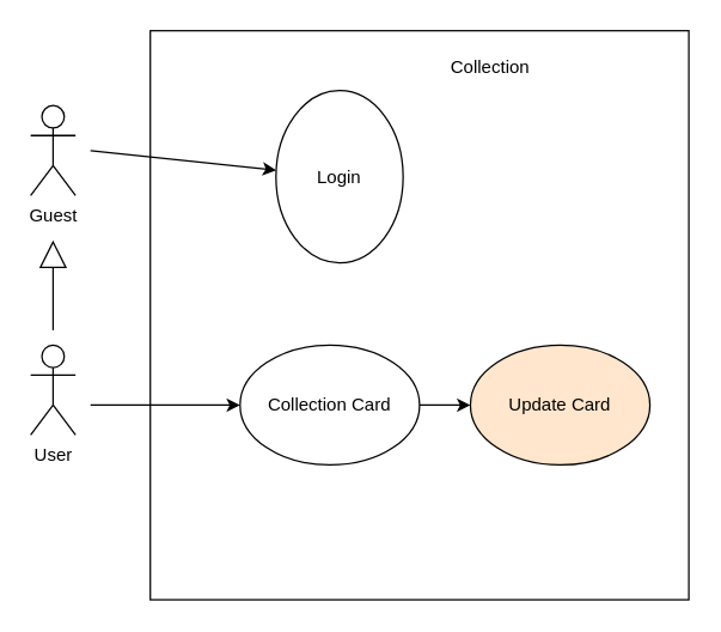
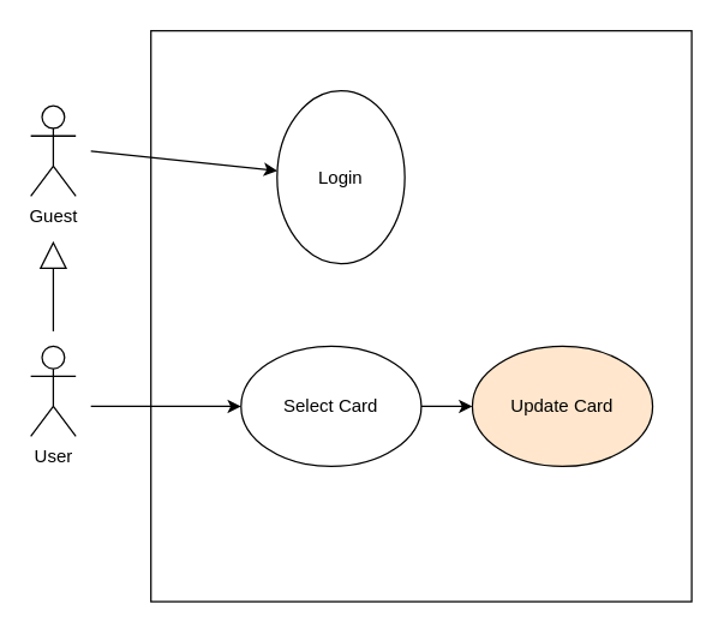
  <mxCell id="0" />
  <mxCell id="1" parent="0" />
  <mxCell id="2" value="User" style="shape=umlActor;verticalLabelPosition=bottom;verticalAlign=top;html=1;outlineConnect=0;" parent="1" vertex="1"><mxGeometry x="20" y="230" width="30" height="60" as="geometry" /></mxCell>
  <mxCell id="3" value="Guest" style="shape=umlActor;verticalLabelPosition=bottom;verticalAlign=top;html=1;outlineConnect=0;" parent="1" vertex="1"><mxGeometry x="20" y="70" width="30" height="60" as="geometry" /></mxCell>
  <mxCell id="4" value="" style="rounded=0;whiteSpace=wrap;html=1;" parent="1" vertex="1"><mxGeometry x="100" y="20" width="360" height="380" as="geometry" /></mxCell>
  <mxCell id="5" value="Login" style="ellipse;whiteSpace=wrap;html=1;" parent="1" vertex="1"><mxGeometry x="184" y="60" width="85" height="115" as="geometry" /></mxCell>
  <mxCell id="6" value="" style="endArrow=block;endSize=16;endFill=0;html=1;rounded=0;" parent="1" edge="1"><mxGeometry width="160" relative="1" as="geometry"><mxPoint x="35" y="220" as="sourcePoint" /><mxPoint x="35" y="160" as="targetPoint" /></mxGeometry></mxCell>
- <mxCell id="7" value="Collection" style="text;html=1;strokeColor=none;fillColor=none;align=center;verticalAlign=middle;whiteSpace=wrap;rounded=0;" parent="1" vertex="1"><mxGeometry x="280" y="30" width="95" height="30" as="geometry" /></mxCell>
  <mxCell id="8" value="" style="endArrow=classic;html=1;rounded=0;" parent="1" target="5" edge="1"><mxGeometry width="50" height="50" relative="1" as="geometry"><mxPoint x="60" y="100" as="sourcePoint" /><mxPoint x="130" y="190" as="targetPoint" /></mxGeometry></mxCell>
- <mxCell id="9" value="Collection Card" style="ellipse;whiteSpace=wrap;html=1;" parent="1" vertex="1"><mxGeometry x="160" y="230" width="120" height="80" as="geometry" /></mxCell>
+ <mxCell id="9" value="Select Card" style="ellipse;whiteSpace=wrap;html=1;" parent="1" vertex="1"><mxGeometry x="160" y="230" width="120" height="80" as="geometry" /></mxCell>
  <mxCell id="10" value="" style="endArrow=classic;html=1;rounded=0;entryX=0;entryY=0.5;entryDx=0;entryDy=0;" parent="1" target="9" edge="1"><mxGeometry width="50" height="50" relative="1" as="geometry"><mxPoint x="60" y="270" as="sourcePoint" /><mxPoint x="194" y="220" as="targetPoint" /></mxGeometry></mxCell>
  <mxCell id="11" value="Update Card" style="ellipse;whiteSpace=wrap;html=1;fillColor=#ffe6cc;" vertex="1" parent="1"><mxGeometry x="314" y="230" width="120" height="80" as="geometry" /></mxCell>
  <mxCell id="12" value="" style="endArrow=classic;html=1;rounded=0;entryX=0;entryY=0.5;entryDx=0;entryDy=0;" edge="1" parent="1"><mxGeometry width="50" height="50" relative="1" as="geometry"><mxPoint x="280" y="270" as="sourcePoint" /><mxPoint x="314" y="270" as="targetPoint" /></mxGeometry></mxCell>
